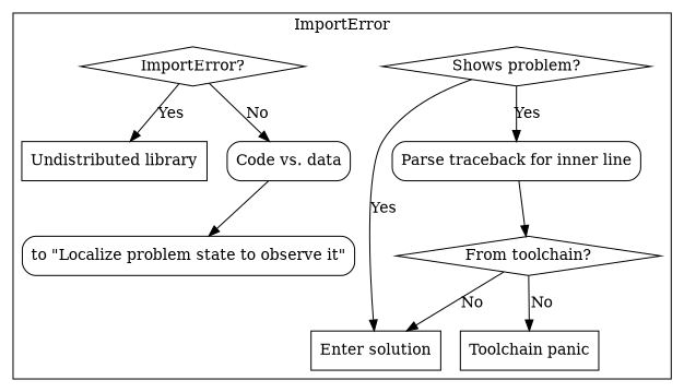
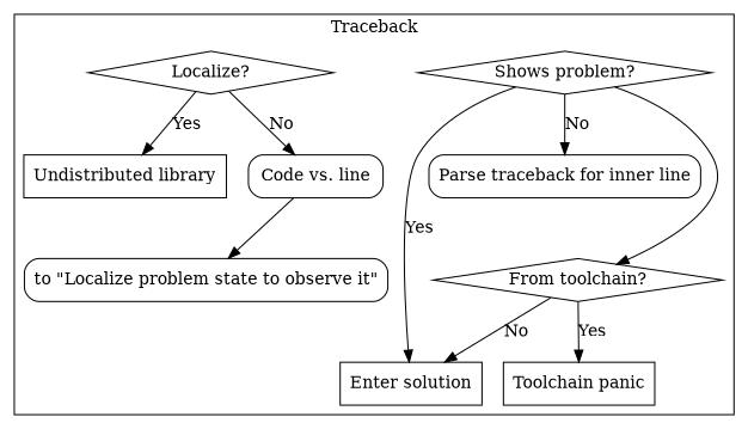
  digraph {
    node [shape=box]
    "Parse traceback for inner line" [style=rounded]
    "From toolchain?" [shape=diamond]
-   "Code vs. data" [style=rounded]
+   "Code vs. data" [style=rounded label="Code vs. line"]
    "to \"Localize problem state to observe it\"" [style=rounded]
    "Enter solution"
    "Toolchain panic"
    "Undistributed library"
    "Shows problem?" [shape=diamond]
-   "ImportError?" [shape=diamond]
+   "ImportError?" [shape=diamond label="Localize?"]
    subgraph cluster_1 {
-     label=ImportError
+     label=Traceback
      "Parse traceback for inner line"
      "From toolchain?"
      "Code vs. data"
      "to \"Localize problem state to observe it\""
      "Enter solution"
      "Toolchain panic"
      "Undistributed library"
      "Shows problem?"
      "ImportError?"
    }
-   "Parse traceback for inner line" -> "From toolchain?"
+   "Shows problem?" -> "From toolchain?"
    "From toolchain?" -> "Enter solution" [label=No]
-   "From toolchain?" -> "Toolchain panic" [label=No]
+   "From toolchain?" -> "Toolchain panic" [label=Yes]
    "Code vs. data" -> "to \"Localize problem state to observe it\""
-   "Shows problem?" -> "Parse traceback for inner line" [label=Yes]
+   "Shows problem?" -> "Parse traceback for inner line" [label=No]
    "Shows problem?" -> "Enter solution" [label=Yes]
    "ImportError?" -> "Code vs. data" [label=No]
    "ImportError?" -> "Undistributed library" [label=Yes]
  }
